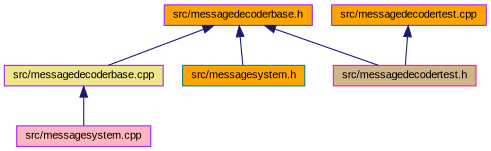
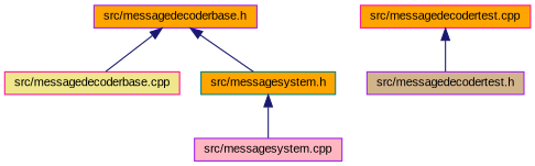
  digraph {
    fontname="Liberation Sans"
    node [color=purple fillcolor=orange fontname="Liberation Sans" fontsize=10 shape=record style=filled]
    edge [color=midnightblue dir=back fontname="Liberation Sans" fontsize=10 labelfontname=Helvetica labelfontsize=10 style=solid]
    n1 [fontcolor=black height=0.2 label="src/messagedecoderbase.h" width=0.4]
-   n2 [fillcolor=khaki height=0.2 label="src/messagedecoderbase.cpp" width=0.4]
-   n3 [color=deeppink fillcolor=tan height=0.2 label="src/messagedecodertest.h" width=0.4]
+   n2 [color=deeppink fillcolor=khaki height=0.2 label="src/messagedecoderbase.cpp" width=0.4]
+   n3 [fillcolor=tan height=0.2 label="src/messagedecodertest.h" width=0.4]
    n4 [color=teal height=0.2 label="src/messagesystem.h" width=0.4]
    n5 [fillcolor=lightpink height=0.2 label="src/messagesystem.cpp" width=0.4]
-   n6 [height=0.2 label="src/messagedecodertest.cpp" width=0.4]
+   n6 [color=deeppink height=0.2 label="src/messagedecodertest.cpp" width=0.4]
    n1 -> n2
-   n1 -> n3
    n1 -> n4
-   n2 -> n5
+   n4 -> n5
    n6 -> n3
  }
